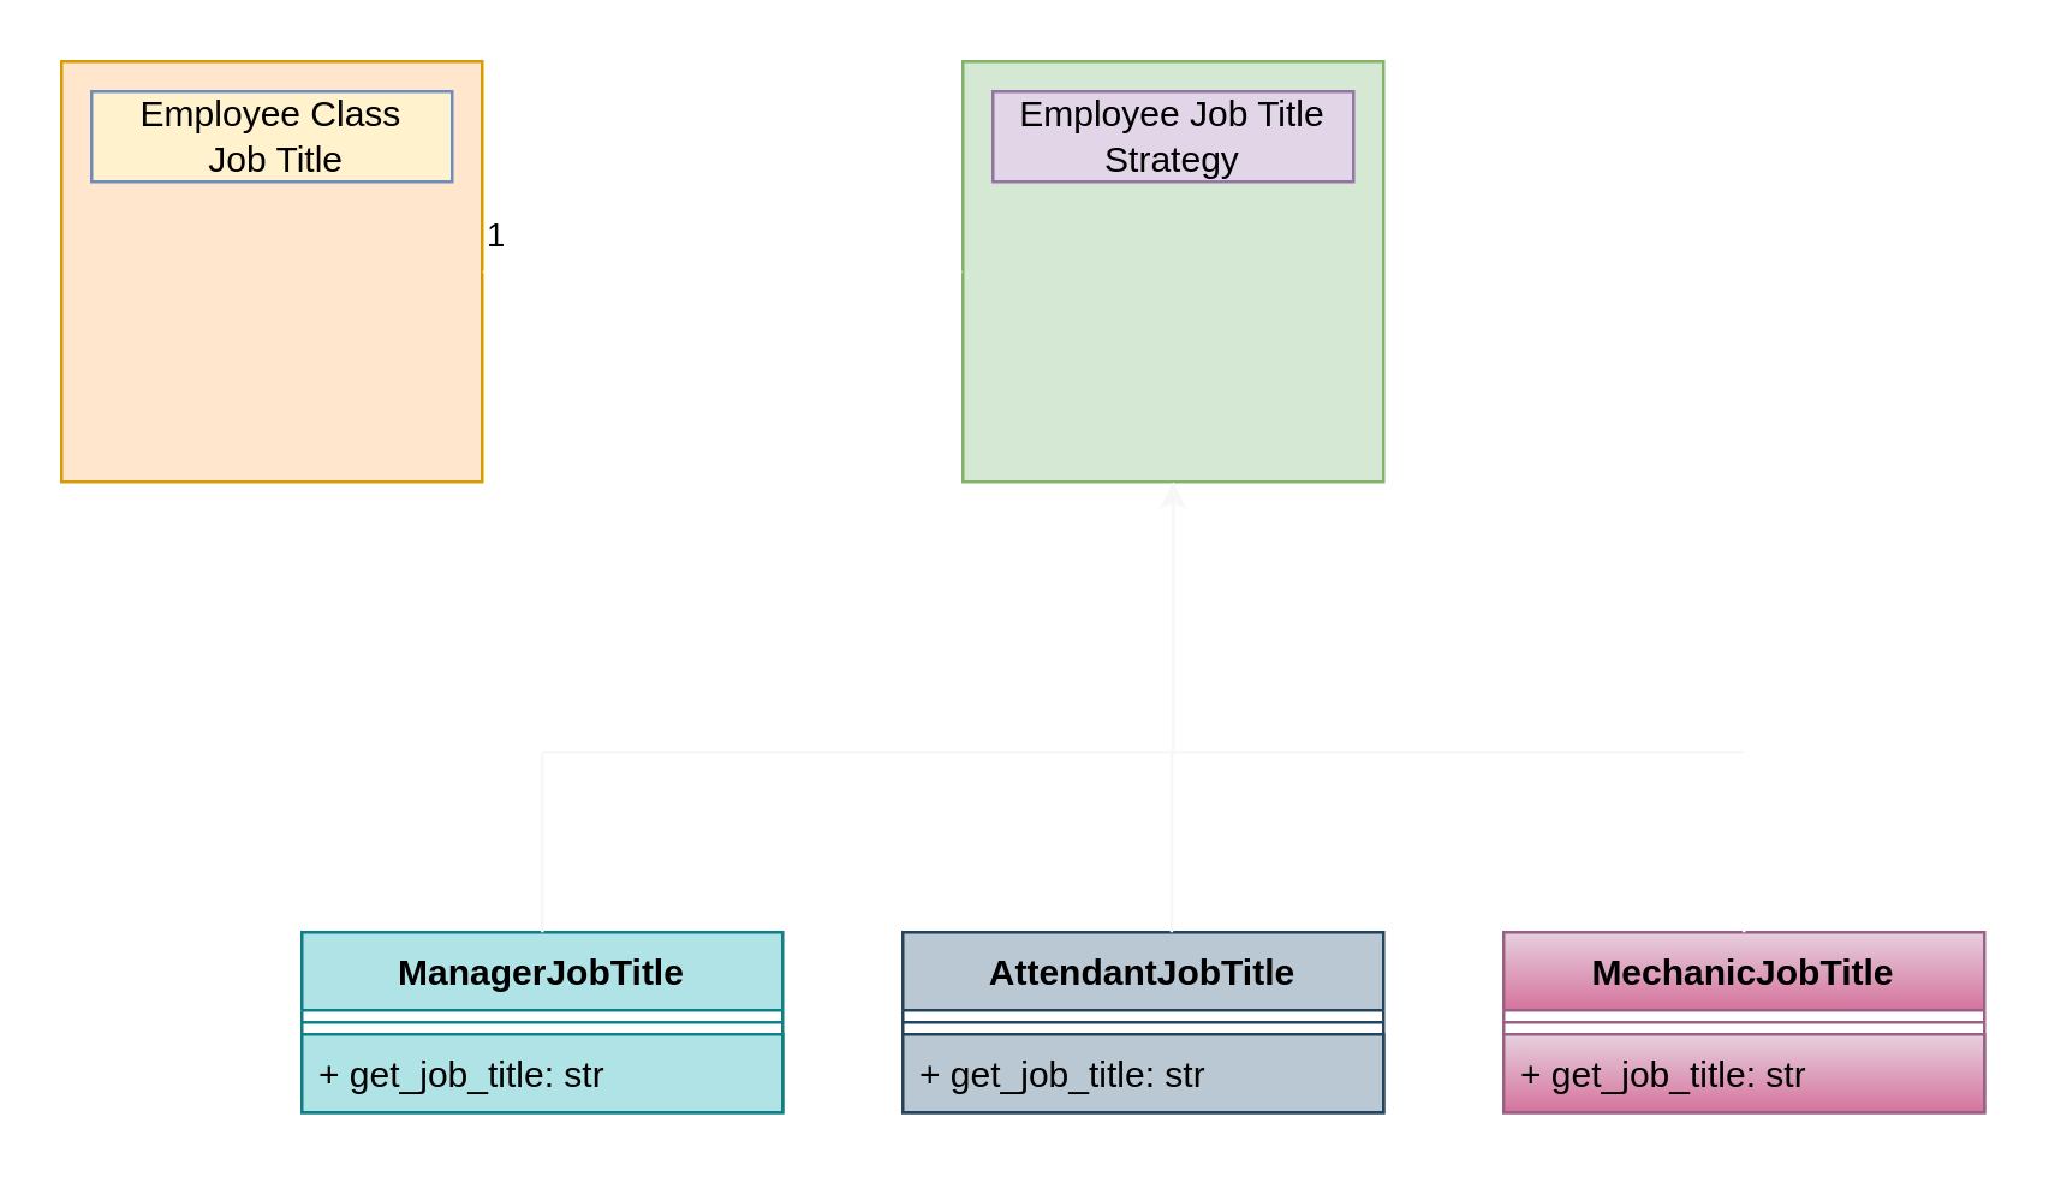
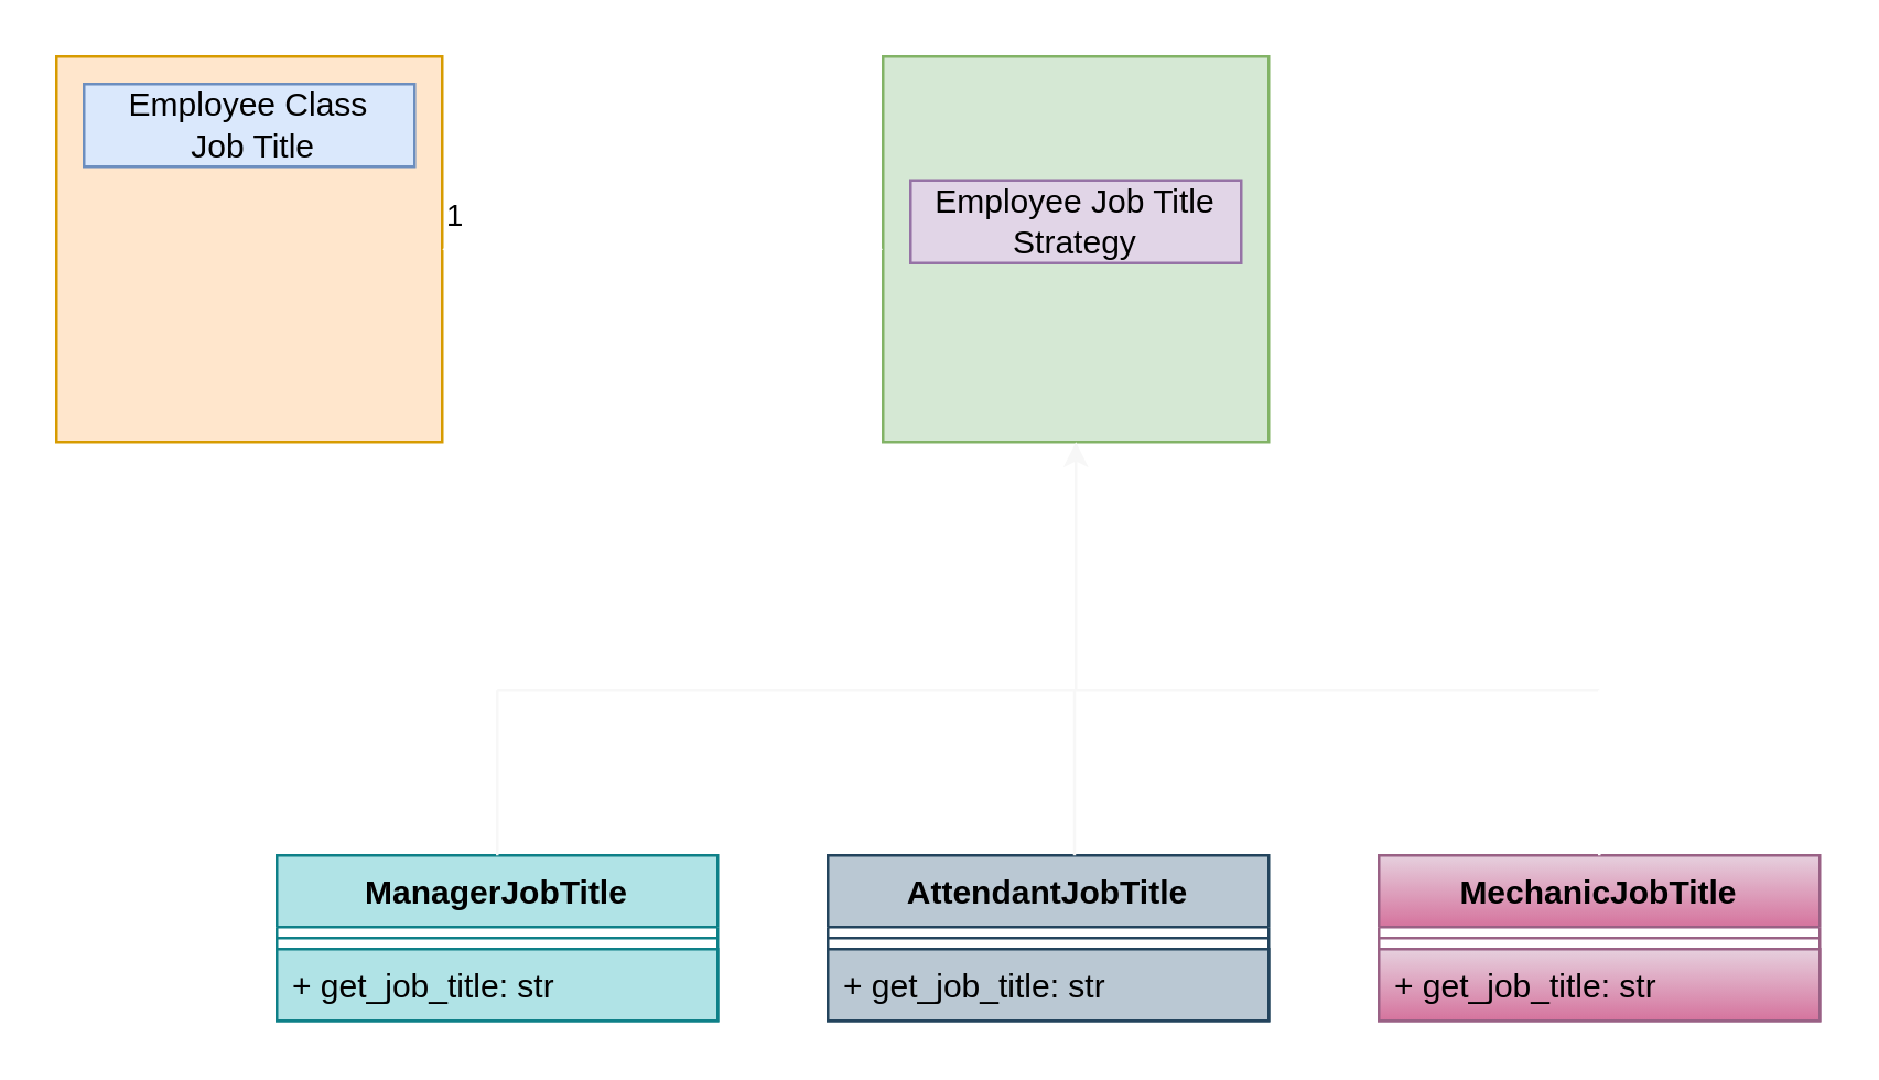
  <mxCell id="0" />
  <mxCell id="1" parent="0" />
  <mxCell id="2" value="" style="whiteSpace=wrap;html=1;aspect=fixed;fillColor=#ffe6cc;strokeColor=#d79b00;" vertex="1" parent="1"><mxGeometry x="20" y="20" width="140" height="140" as="geometry" /></mxCell>
  <mxCell id="3" value="" style="whiteSpace=wrap;html=1;aspect=fixed;fillColor=#d5e8d4;strokeColor=#82b366;" vertex="1" parent="1"><mxGeometry x="320" y="20" width="140" height="140" as="geometry" /></mxCell>
- <mxCell id="4" value="Employee Class&lt;br&gt;&amp;nbsp;Job Title" style="rounded=0;whiteSpace=wrap;html=1;fillColor=#fff2cc;strokeColor=#6c8ebf;" vertex="1" parent="1"><mxGeometry x="30" y="30" width="120" height="30" as="geometry" /></mxCell>
+ <mxCell id="4" value="Employee Class&lt;br&gt;&amp;nbsp;Job Title" style="rounded=0;whiteSpace=wrap;html=1;fillColor=#dae8fc;strokeColor=#6c8ebf;" vertex="1" parent="1"><mxGeometry x="30" y="30" width="120" height="30" as="geometry" /></mxCell>
  <mxCell id="5" value="1" style="endArrow=open;html=1;endSize=12;startArrow=diamondThin;startSize=14;startFill=1;edgeStyle=orthogonalEdgeStyle;align=left;verticalAlign=bottom;rounded=0;strokeColor=#ffffff;" edge="1" parent="1"><mxGeometry x="-1" y="3" relative="1" as="geometry"><mxPoint x="160" y="90" as="sourcePoint" /><mxPoint x="320" y="90" as="targetPoint" /></mxGeometry></mxCell>
- <mxCell id="6" value="Employee Job Title Strategy" style="rounded=0;whiteSpace=wrap;html=1;fillColor=#e1d5e7;strokeColor=#9673a6;" vertex="1" parent="1"><mxGeometry x="330" y="30" width="120" height="30" as="geometry" /></mxCell>
+ <mxCell id="6" value="Employee Job Title Strategy" style="rounded=0;whiteSpace=wrap;html=1;fillColor=#e1d5e7;strokeColor=#9673a6;" vertex="1" parent="1"><mxGeometry x="330" y="65" width="120" height="30" as="geometry" /></mxCell>
  <mxCell id="7" value="ManagerJobTitle" style="swimlane;fontStyle=1;align=center;verticalAlign=top;childLayout=stackLayout;horizontal=1;startSize=26;horizontalStack=0;resizeParent=1;resizeParentMax=0;resizeLast=0;collapsible=1;marginBottom=0;whiteSpace=wrap;html=1;fillColor=#b0e3e6;strokeColor=#0e8088;" vertex="1" parent="1"><mxGeometry x="100" y="310" width="160" height="60" as="geometry" /></mxCell>
  <mxCell id="8" value="" style="line;strokeWidth=1;fillColor=none;align=left;verticalAlign=middle;spacingTop=-1;spacingLeft=3;spacingRight=3;rotatable=0;labelPosition=right;points=[];portConstraint=eastwest;strokeColor=inherit;" vertex="1" parent="7"><mxGeometry y="26" width="160" height="8" as="geometry" /></mxCell>
  <mxCell id="9" value="+ get_job_title: str" style="text;strokeColor=#0e8088;fillColor=#b0e3e6;align=left;verticalAlign=top;spacingLeft=4;spacingRight=4;overflow=hidden;rotatable=0;points=[[0,0.5],[1,0.5]];portConstraint=eastwest;whiteSpace=wrap;html=1;" vertex="1" parent="7"><mxGeometry y="34" width="160" height="26" as="geometry" /></mxCell>
  <mxCell id="10" value="AttendantJobTitle" style="swimlane;fontStyle=1;align=center;verticalAlign=top;childLayout=stackLayout;horizontal=1;startSize=26;horizontalStack=0;resizeParent=1;resizeParentMax=0;resizeLast=0;collapsible=1;marginBottom=0;whiteSpace=wrap;html=1;fillColor=#bac8d3;strokeColor=#23445d;" vertex="1" parent="1"><mxGeometry x="300" y="310" width="160" height="60" as="geometry" /></mxCell>
  <mxCell id="11" value="" style="line;strokeWidth=1;fillColor=none;align=left;verticalAlign=middle;spacingTop=-1;spacingLeft=3;spacingRight=3;rotatable=0;labelPosition=right;points=[];portConstraint=eastwest;strokeColor=inherit;" vertex="1" parent="10"><mxGeometry y="26" width="160" height="8" as="geometry" /></mxCell>
  <mxCell id="12" value="+ get_job_title: str" style="text;strokeColor=#23445d;fillColor=#bac8d3;align=left;verticalAlign=top;spacingLeft=4;spacingRight=4;overflow=hidden;rotatable=0;points=[[0,0.5],[1,0.5]];portConstraint=eastwest;whiteSpace=wrap;html=1;" vertex="1" parent="10"><mxGeometry y="34" width="160" height="26" as="geometry" /></mxCell>
  <mxCell id="13" value="MechanicJobTitle" style="swimlane;fontStyle=1;align=center;verticalAlign=top;childLayout=stackLayout;horizontal=1;startSize=26;horizontalStack=0;resizeParent=1;resizeParentMax=0;resizeLast=0;collapsible=1;marginBottom=0;whiteSpace=wrap;html=1;fillColor=#e6d0de;gradientColor=#d5739d;strokeColor=#996185;" vertex="1" parent="1"><mxGeometry x="500" y="310" width="160" height="60" as="geometry" /></mxCell>
  <mxCell id="14" value="" style="line;strokeWidth=1;fillColor=none;align=left;verticalAlign=middle;spacingTop=-1;spacingLeft=3;spacingRight=3;rotatable=0;labelPosition=right;points=[];portConstraint=eastwest;strokeColor=inherit;" vertex="1" parent="13"><mxGeometry y="26" width="160" height="8" as="geometry" /></mxCell>
  <mxCell id="15" value="+ get_job_title: str" style="text;strokeColor=#996185;fillColor=#e6d0de;align=left;verticalAlign=top;spacingLeft=4;spacingRight=4;overflow=hidden;rotatable=0;points=[[0,0.5],[1,0.5]];portConstraint=eastwest;whiteSpace=wrap;html=1;gradientColor=#d5739d;" vertex="1" parent="13"><mxGeometry y="34" width="160" height="26" as="geometry" /></mxCell>
  <mxCell id="16" value="" style="endArrow=classic;html=1;rounded=0;entryX=0.5;entryY=1;entryDx=0;entryDy=0;strokeColor=#f7f7f7;" edge="1" parent="1" target="3"><mxGeometry width="50" height="50" relative="1" as="geometry"><mxPoint x="390" y="250" as="sourcePoint" /><mxPoint x="370" y="200" as="targetPoint" /></mxGeometry></mxCell>
  <mxCell id="17" value="" style="endArrow=none;html=1;rounded=0;strokeColor=#f7f7f7;" edge="1" parent="1"><mxGeometry width="50" height="50" relative="1" as="geometry"><mxPoint x="180" y="250" as="sourcePoint" /><mxPoint x="580" y="250" as="targetPoint" /></mxGeometry></mxCell>
  <mxCell id="18" value="" style="endArrow=none;html=1;rounded=0;exitX=0.5;exitY=0;exitDx=0;exitDy=0;strokeColor=#f7f7f7;" edge="1" parent="1" source="7"><mxGeometry width="50" height="50" relative="1" as="geometry"><mxPoint x="320" y="250" as="sourcePoint" /><mxPoint x="180" y="250" as="targetPoint" /></mxGeometry></mxCell>
  <mxCell id="19" value="" style="endArrow=none;html=1;rounded=0;exitX=0.5;exitY=0;exitDx=0;exitDy=0;strokeColor=#ffffff;" edge="1" parent="1"><mxGeometry width="50" height="50" relative="1" as="geometry"><mxPoint x="580" y="310" as="sourcePoint" /><mxPoint x="580" y="250" as="targetPoint" /></mxGeometry></mxCell>
  <mxCell id="20" value="" style="endArrow=none;html=1;rounded=0;exitX=0.5;exitY=0;exitDx=0;exitDy=0;strokeColor=#f7f7f7;" edge="1" parent="1"><mxGeometry width="50" height="50" relative="1" as="geometry"><mxPoint x="389.5" y="310" as="sourcePoint" /><mxPoint x="389.5" y="250" as="targetPoint" /></mxGeometry></mxCell>
